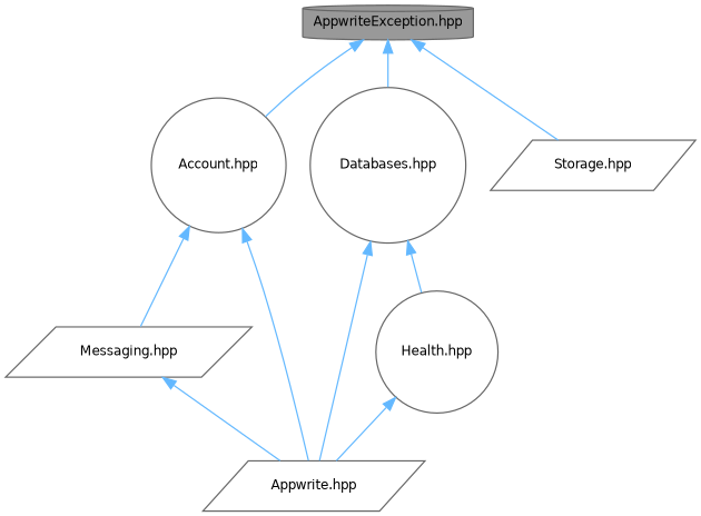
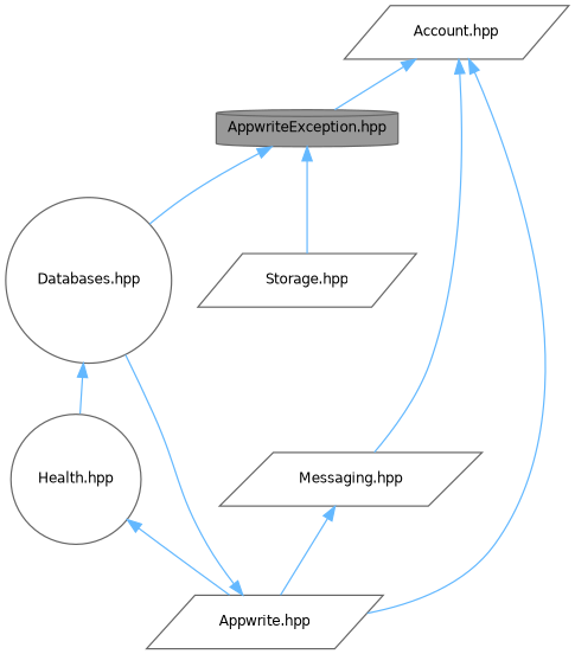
  digraph {
    node [color=grey40 fillcolor=white fontname=Helvetica fontsize=10 shape=parallelogram style=filled]
    edge [color=steelblue1 dir=back fontname=Helvetica fontsize=10 labelfontname=Helvetica labelfontsize=10 style=solid]
    n1 [color=gray40 fillcolor=grey60 fontcolor=black height=0.2 label="AppwriteException.hpp" shape=cylinder width=0.4]
-   n2 [height=0.2 label="Account.hpp" shape=circle width=0.4]
+   n2 [height=0.2 label="Account.hpp" width=0.4]
    n3 [height=0.2 label="Databases.hpp" shape=circle width=0.4]
    n4 [height=0.2 label="Storage.hpp" width=0.4]
    n5 [height=0.2 label="Messaging.hpp" width=0.4]
    n6 [height=0.2 label="Appwrite.hpp" width=0.4]
    n7 [height=0.2 label="Health.hpp" shape=circle width=0.4]
-   n1 -> n2
+   n2 -> n1
    n1 -> n3
    n1 -> n4
    n2 -> n5
    n2 -> n6
-   n3 -> n6
+   n6 -> n3
    n3 -> n7
    n5 -> n6
    n7 -> n6
  }
